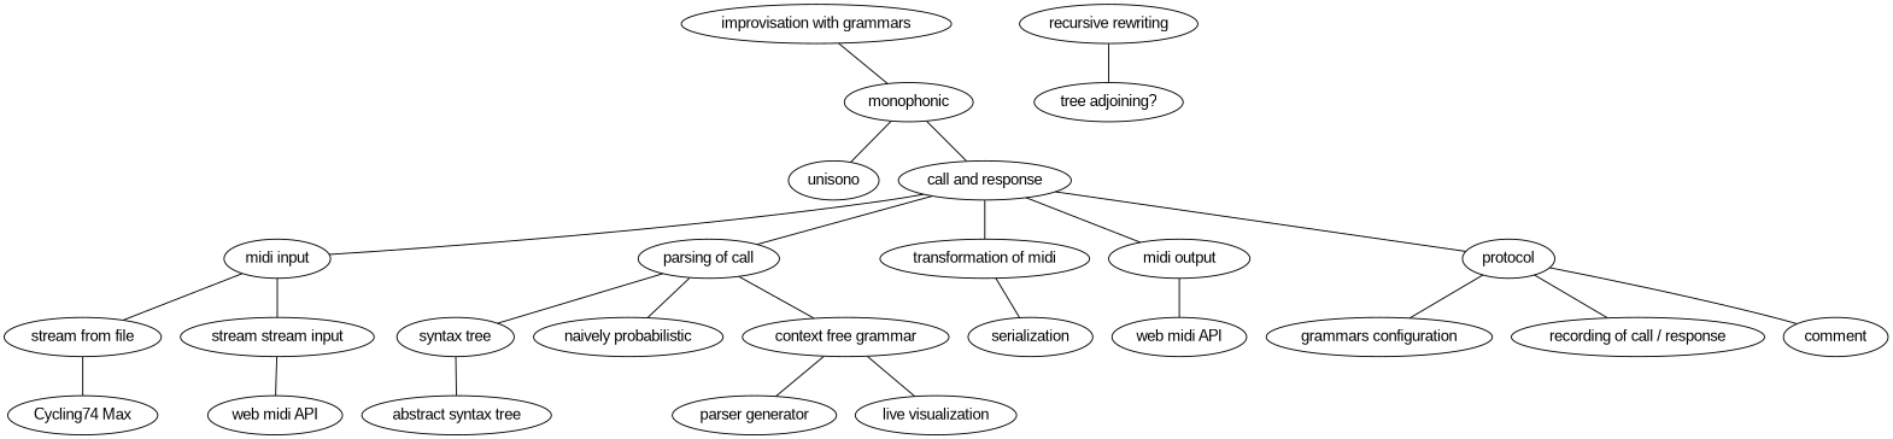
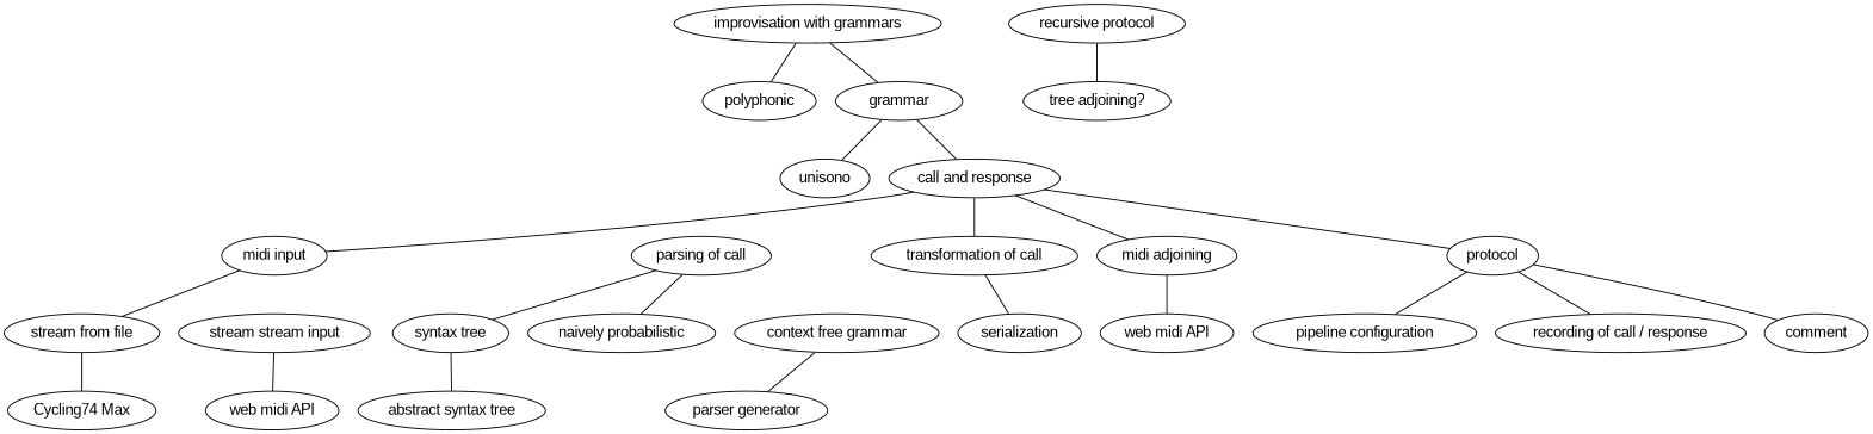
  graph {
    fontname="Liberation Sans"
    node [fontname="Liberation Sans"]
    edge [fontname="Liberation Sans"]
    n1 [label="improvisation with grammars"]
-   monophonic
+   polyphonic
+   monophonic [label=grammar]
    unisono
    n5 [label="call and response"]
    n6 [label="midi input"]
    n7 [label="parsing of call"]
-   n8 [label="transformation of midi"]
-   n9 [label="midi output"]
+   n8 [label="transformation of call"]
+   n9 [label="midi adjoining"]
    n10 [label=protocol]
    n11 [label="stream from file"]
    n12 [label="stream stream input"]
    n13 [label="syntax tree"]
    n14 [label="naively probabilistic"]
    n15 [label="context free grammar"]
    n16 [label=serialization]
    n17 [label="web midi API"]
-   n18 [label="grammars configuration"]
+   n18 [label="pipeline configuration"]
    n19 [label="recording of call / response"]
    n20 [label=comment]
    n21 [label="Cycling74 Max"]
    n22 [label="web midi API"]
    n23 [label="abstract syntax tree"]
    n24 [label="parser generator"]
-   n25 [label="live visualization"]
-   n26 [label="recursive rewriting"]
+   n26 [label="recursive protocol"]
    n27 [label="tree adjoining?"]
+   n1 -- polyphonic
    n1 -- monophonic
    monophonic -- unisono
    monophonic -- n5
    n5 -- n6
-   n5 -- n7
    n5 -- n8
    n5 -- n9
    n5 -- n10
    n6 -- n11
-   n6 -- n12
    n7 -- n13
    n7 -- n14
-   n7 -- n15
    n8 -- n16
    n9 -- n17
    n10 -- n18
    n10 -- n19
    n10 -- n20
    n11 -- n21
    n12 -- n22
    n13 -- n23
    n15 -- n24
-   n15 -- n25
    n26 -- n27
  }
